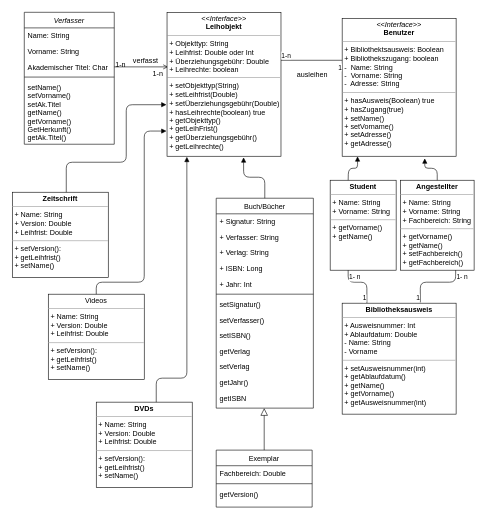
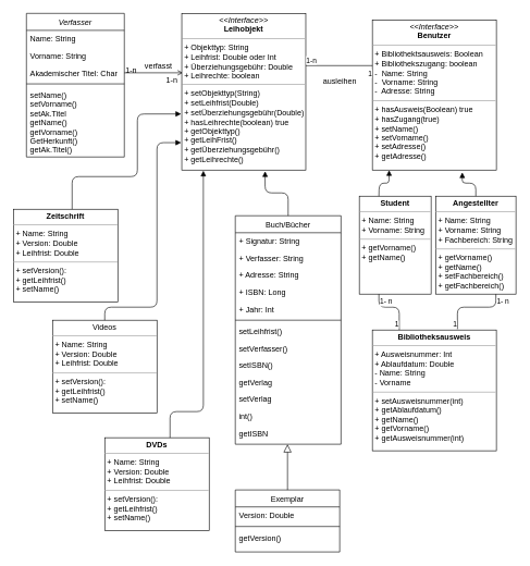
  <mxCell id="0" />
  <mxCell id="1" parent="0" />
  <mxCell id="2" value="Verfasser" style="swimlane;fontStyle=2;align=center;verticalAlign=top;childLayout=stackLayout;horizontal=1;startSize=26;horizontalStack=0;resizeParent=1;resizeLast=0;collapsible=1;marginBottom=0;rounded=0;shadow=0;strokeWidth=1;" parent="1" vertex="1"><mxGeometry x="40" y="20" width="150" height="220" as="geometry"><mxRectangle x="230" y="140" width="160" height="26" as="alternateBounds" /></mxGeometry></mxCell>
  <mxCell id="3" value="Name: String" style="text;align=left;verticalAlign=top;spacingLeft=4;spacingRight=4;overflow=hidden;rotatable=0;points=[[0,0.5],[1,0.5]];portConstraint=eastwest;" parent="2" vertex="1"><mxGeometry y="26" width="150" height="26" as="geometry" /></mxCell>
  <mxCell id="4" value="Vorname: String" style="text;align=left;verticalAlign=top;spacingLeft=4;spacingRight=4;overflow=hidden;rotatable=0;points=[[0,0.5],[1,0.5]];portConstraint=eastwest;rounded=0;shadow=0;html=0;" parent="2" vertex="1"><mxGeometry y="52" width="150" height="26" as="geometry" /></mxCell>
  <mxCell id="5" value="Akademischer Titel: Char" style="text;align=left;verticalAlign=top;spacingLeft=4;spacingRight=4;overflow=hidden;rotatable=0;points=[[0,0.5],[1,0.5]];portConstraint=eastwest;rounded=0;shadow=0;html=0;" parent="2" vertex="1"><mxGeometry y="78" width="150" height="26" as="geometry" /></mxCell>
  <mxCell id="6" value="" style="line;html=1;strokeWidth=1;align=left;verticalAlign=middle;spacingTop=-1;spacingLeft=3;spacingRight=3;rotatable=0;labelPosition=right;points=[];portConstraint=eastwest;" parent="2" vertex="1"><mxGeometry y="104" width="150" height="8" as="geometry" /></mxCell>
  <mxCell id="7" value="setName()&#10;setVorname()&#10;setAk.Titel&#10;getName()&#10;getVorname()&#10;GetHerkunft()&#10;getAk.Titel()&#10;" style="text;align=left;verticalAlign=top;spacingLeft=4;spacingRight=4;overflow=hidden;rotatable=0;points=[[0,0.5],[1,0.5]];portConstraint=eastwest;" parent="2" vertex="1"><mxGeometry y="112" width="150" height="108" as="geometry" /></mxCell>
  <mxCell id="8" value="Exemplar" style="swimlane;fontStyle=0;align=center;verticalAlign=top;childLayout=stackLayout;horizontal=1;startSize=26;horizontalStack=0;resizeParent=1;resizeLast=0;collapsible=1;marginBottom=0;rounded=0;shadow=0;strokeWidth=1;" parent="1" vertex="1"><mxGeometry x="360" y="750" width="160" height="95" as="geometry"><mxRectangle x="340" y="380" width="170" height="26" as="alternateBounds" /></mxGeometry></mxCell>
- <mxCell id="9" value="Fachbereich: Double" style="text;align=left;verticalAlign=top;spacingLeft=4;spacingRight=4;overflow=hidden;rotatable=0;points=[[0,0.5],[1,0.5]];portConstraint=eastwest;" parent="8" vertex="1"><mxGeometry y="26" width="160" height="26" as="geometry" /></mxCell>
+ <mxCell id="9" value="Version: Double" style="text;align=left;verticalAlign=top;spacingLeft=4;spacingRight=4;overflow=hidden;rotatable=0;points=[[0,0.5],[1,0.5]];portConstraint=eastwest;" parent="8" vertex="1"><mxGeometry y="26" width="160" height="26" as="geometry" /></mxCell>
  <mxCell id="10" value="" style="line;html=1;strokeWidth=1;align=left;verticalAlign=middle;spacingTop=-1;spacingLeft=3;spacingRight=3;rotatable=0;labelPosition=right;points=[];portConstraint=eastwest;" vertex="1" parent="8"><mxGeometry y="52" width="160" height="8" as="geometry" /></mxCell>
  <mxCell id="11" value="getVersion()" style="text;align=left;verticalAlign=top;spacingLeft=4;spacingRight=4;overflow=hidden;rotatable=0;points=[[0,0.5],[1,0.5]];portConstraint=eastwest;" vertex="1" parent="8"><mxGeometry y="60" width="160" height="26" as="geometry" /></mxCell>
  <mxCell id="12" value="" style="endArrow=block;endSize=10;endFill=0;shadow=0;strokeWidth=1;rounded=0;edgeStyle=elbowEdgeStyle;elbow=vertical;" parent="1" source="8" edge="1"><mxGeometry width="160" relative="1" as="geometry"><mxPoint x="380" y="713" as="sourcePoint" /><mxPoint x="440" y="680" as="targetPoint" /><Array as="points"><mxPoint x="440" y="680" /><mxPoint x="440" y="690" /><mxPoint x="440" y="710" /><mxPoint x="465" y="720" /><mxPoint x="465" y="730" /></Array></mxGeometry></mxCell>
  <mxCell id="13" value="Buch/Bücher" style="swimlane;fontStyle=0;align=center;verticalAlign=top;childLayout=stackLayout;horizontal=1;startSize=26;horizontalStack=0;resizeParent=1;resizeLast=0;collapsible=1;marginBottom=0;rounded=0;shadow=0;strokeWidth=1;" parent="1" vertex="1"><mxGeometry x="360" y="330" width="162" height="350" as="geometry"><mxRectangle x="550" y="140" width="160" height="26" as="alternateBounds" /></mxGeometry></mxCell>
  <mxCell id="14" value="+ Signatur: String" style="text;align=left;verticalAlign=top;spacingLeft=4;spacingRight=4;overflow=hidden;rotatable=0;points=[[0,0.5],[1,0.5]];portConstraint=eastwest;" parent="13" vertex="1"><mxGeometry y="26" width="162" height="26" as="geometry" /></mxCell>
  <mxCell id="15" value="+ Verfasser: String" style="text;align=left;verticalAlign=top;spacingLeft=4;spacingRight=4;overflow=hidden;rotatable=0;points=[[0,0.5],[1,0.5]];portConstraint=eastwest;rounded=0;shadow=0;html=0;" parent="13" vertex="1"><mxGeometry y="52" width="162" height="26" as="geometry" /></mxCell>
- <mxCell id="16" value="+ Verlag: String" style="text;align=left;verticalAlign=top;spacingLeft=4;spacingRight=4;overflow=hidden;rotatable=0;points=[[0,0.5],[1,0.5]];portConstraint=eastwest;rounded=0;shadow=0;html=0;" parent="13" vertex="1"><mxGeometry y="78" width="162" height="26" as="geometry" /></mxCell>
+ <mxCell id="16" value="+ Adresse: String" style="text;align=left;verticalAlign=top;spacingLeft=4;spacingRight=4;overflow=hidden;rotatable=0;points=[[0,0.5],[1,0.5]];portConstraint=eastwest;rounded=0;shadow=0;html=0;" parent="13" vertex="1"><mxGeometry y="78" width="162" height="26" as="geometry" /></mxCell>
  <mxCell id="17" value="+ ISBN: Long" style="text;align=left;verticalAlign=top;spacingLeft=4;spacingRight=4;overflow=hidden;rotatable=0;points=[[0,0.5],[1,0.5]];portConstraint=eastwest;rounded=0;shadow=0;html=0;" parent="13" vertex="1"><mxGeometry y="104" width="162" height="26" as="geometry" /></mxCell>
  <mxCell id="18" value="+ Jahr: Int" style="text;align=left;verticalAlign=top;spacingLeft=4;spacingRight=4;overflow=hidden;rotatable=0;points=[[0,0.5],[1,0.5]];portConstraint=eastwest;rounded=0;shadow=0;html=0;" parent="13" vertex="1"><mxGeometry y="130" width="162" height="26" as="geometry" /></mxCell>
  <mxCell id="19" value="" style="line;html=1;strokeWidth=1;align=left;verticalAlign=middle;spacingTop=-1;spacingLeft=3;spacingRight=3;rotatable=0;labelPosition=right;points=[];portConstraint=eastwest;" parent="13" vertex="1"><mxGeometry y="156" width="162" height="8" as="geometry" /></mxCell>
- <mxCell id="20" value="setSignatur()" style="text;align=left;verticalAlign=top;spacingLeft=4;spacingRight=4;overflow=hidden;rotatable=0;points=[[0,0.5],[1,0.5]];portConstraint=eastwest;" parent="13" vertex="1"><mxGeometry y="164" width="162" height="26" as="geometry" /></mxCell>
+ <mxCell id="20" value="setLeihfrist()" style="text;align=left;verticalAlign=top;spacingLeft=4;spacingRight=4;overflow=hidden;rotatable=0;points=[[0,0.5],[1,0.5]];portConstraint=eastwest;" parent="13" vertex="1"><mxGeometry y="164" width="162" height="26" as="geometry" /></mxCell>
  <mxCell id="21" value="setVerfasser()" style="text;align=left;verticalAlign=top;spacingLeft=4;spacingRight=4;overflow=hidden;rotatable=0;points=[[0,0.5],[1,0.5]];portConstraint=eastwest;" parent="13" vertex="1"><mxGeometry y="190" width="162" height="26" as="geometry" /></mxCell>
  <mxCell id="22" value="setISBN()" style="text;align=left;verticalAlign=top;spacingLeft=4;spacingRight=4;overflow=hidden;rotatable=0;points=[[0,0.5],[1,0.5]];portConstraint=eastwest;" vertex="1" parent="13"><mxGeometry y="216" width="162" height="26" as="geometry" /></mxCell>
  <mxCell id="23" value="getVerlag" style="text;align=left;verticalAlign=top;spacingLeft=4;spacingRight=4;overflow=hidden;rotatable=0;points=[[0,0.5],[1,0.5]];portConstraint=eastwest;" vertex="1" parent="13"><mxGeometry y="242" width="162" height="26" as="geometry" /></mxCell>
  <mxCell id="24" value="setVerlag" style="text;align=left;verticalAlign=top;spacingLeft=4;spacingRight=4;overflow=hidden;rotatable=0;points=[[0,0.5],[1,0.5]];portConstraint=eastwest;" vertex="1" parent="13"><mxGeometry y="268" width="162" height="26" as="geometry" /></mxCell>
- <mxCell id="25" value="getJahr()" style="text;align=left;verticalAlign=top;spacingLeft=4;spacingRight=4;overflow=hidden;rotatable=0;points=[[0,0.5],[1,0.5]];portConstraint=eastwest;" vertex="1" parent="13"><mxGeometry y="294" width="162" height="26" as="geometry" /></mxCell>
+ <mxCell id="25" value="int()" style="text;align=left;verticalAlign=top;spacingLeft=4;spacingRight=4;overflow=hidden;rotatable=0;points=[[0,0.5],[1,0.5]];portConstraint=eastwest;" vertex="1" parent="13"><mxGeometry y="294" width="162" height="26" as="geometry" /></mxCell>
  <mxCell id="26" value="getISBN" style="text;align=left;verticalAlign=top;spacingLeft=4;spacingRight=4;overflow=hidden;rotatable=0;points=[[0,0.5],[1,0.5]];portConstraint=eastwest;" vertex="1" parent="13"><mxGeometry y="320" width="162" height="26" as="geometry" /></mxCell>
  <mxCell id="27" value="" style="endArrow=open;shadow=0;strokeWidth=1;rounded=0;endFill=1;edgeStyle=elbowEdgeStyle;elbow=vertical;entryX=0.009;entryY=0.381;entryDx=0;entryDy=0;entryPerimeter=0;" parent="1" source="2" target="46" edge="1"><mxGeometry x="0.5" y="41" relative="1" as="geometry"><mxPoint x="200" y="92" as="sourcePoint" /><mxPoint x="389" y="390" as="targetPoint" /><mxPoint x="-40" y="32" as="offset" /><Array as="points"><mxPoint x="260" y="111" /><mxPoint x="260" y="90" /></Array></mxGeometry></mxCell>
  <mxCell id="28" value="1-n" style="resizable=0;align=left;verticalAlign=bottom;labelBackgroundColor=none;fontSize=12;" parent="27" connectable="0" vertex="1"><mxGeometry x="-1" relative="1" as="geometry"><mxPoint y="4" as="offset" /></mxGeometry></mxCell>
  <mxCell id="29" value="1-n" style="resizable=0;align=right;verticalAlign=bottom;labelBackgroundColor=none;fontSize=12;" parent="27" connectable="0" vertex="1"><mxGeometry x="1" relative="1" as="geometry"><mxPoint x="-7" y="19" as="offset" /></mxGeometry></mxCell>
  <mxCell id="30" value="verfasst" style="text;html=1;resizable=0;points=[];;align=center;verticalAlign=middle;labelBackgroundColor=none;rounded=0;shadow=0;strokeWidth=1;fontSize=12;" parent="27" vertex="1" connectable="0"><mxGeometry x="0.5" y="49" relative="1" as="geometry"><mxPoint x="-17" y="38" as="offset" /></mxGeometry></mxCell>
  <mxCell id="31" value="&lt;p style=&quot;margin: 0px ; margin-top: 4px ; text-align: center&quot;&gt;&lt;i&gt;&amp;lt;&amp;lt;Interface&amp;gt;&amp;gt;&lt;/i&gt;&lt;br&gt;&lt;b&gt;Benutzer&lt;/b&gt;&lt;/p&gt;&lt;hr size=&quot;1&quot;&gt;&lt;p style=&quot;margin: 0px ; margin-left: 4px&quot;&gt;+ Bibliothektsausweis: Boolean&lt;br&gt;+ Bibliothekszugang: boolean&lt;/p&gt;&lt;p style=&quot;margin: 0px ; margin-left: 4px&quot;&gt;-&amp;nbsp; Name: String&lt;/p&gt;&lt;p style=&quot;margin: 0px ; margin-left: 4px&quot;&gt;-&amp;nbsp; Vorname: String&lt;/p&gt;&lt;p style=&quot;margin: 0px ; margin-left: 4px&quot;&gt;-&amp;nbsp; Adresse: String&lt;br&gt;&lt;/p&gt;&lt;hr size=&quot;1&quot;&gt;&lt;p style=&quot;margin: 0px ; margin-left: 4px&quot;&gt;+ hasAusweis(Boolean) true&lt;br&gt;+ hasZugang(true)&lt;/p&gt;&lt;p style=&quot;margin: 0px ; margin-left: 4px&quot;&gt;+ setName()&lt;/p&gt;&lt;p style=&quot;margin: 0px ; margin-left: 4px&quot;&gt;+ setVorname()&lt;/p&gt;&lt;p style=&quot;margin: 0px ; margin-left: 4px&quot;&gt;+ setAdresse()&lt;/p&gt;&lt;p style=&quot;margin: 0px ; margin-left: 4px&quot;&gt;+ getAdresse()&lt;br&gt;&lt;/p&gt;" style="verticalAlign=top;align=left;overflow=fill;fontSize=12;fontFamily=Helvetica;html=1;" vertex="1" parent="1"><mxGeometry x="570" y="30" width="190" height="230" as="geometry" /></mxCell>
  <mxCell id="32" value="&lt;p style=&quot;margin: 0px ; margin-top: 4px ; text-align: center&quot;&gt;&lt;b&gt;Bibliotheksausweis&lt;/b&gt;&lt;/p&gt;&lt;hr size=&quot;1&quot;&gt;&lt;p style=&quot;margin: 0px ; margin-left: 4px&quot;&gt;+ Ausweisnummer: Int&lt;/p&gt;&lt;p style=&quot;margin: 0px ; margin-left: 4px&quot;&gt;+ Ablaufdatum: Double&lt;/p&gt;&lt;p style=&quot;margin: 0px ; margin-left: 4px&quot;&gt;- Name: String&lt;/p&gt;&lt;p style=&quot;margin: 0px ; margin-left: 4px&quot;&gt;- Vorname&lt;br&gt;&lt;/p&gt;&lt;hr size=&quot;1&quot;&gt;&lt;p style=&quot;margin: 0px ; margin-left: 4px&quot;&gt;+ setAusweisnummer(int)&lt;/p&gt;&lt;p style=&quot;margin: 0px ; margin-left: 4px&quot;&gt;+ getAblaufdatum()&lt;/p&gt;&lt;p style=&quot;margin: 0px ; margin-left: 4px&quot;&gt;+ getName()&lt;/p&gt;&lt;p style=&quot;margin: 0px ; margin-left: 4px&quot;&gt;+ getVorname()&lt;/p&gt;&lt;p style=&quot;margin: 0px ; margin-left: 4px&quot;&gt;+ getAusweisnummer(int)&lt;/p&gt;" style="verticalAlign=top;align=left;overflow=fill;fontSize=12;fontFamily=Helvetica;html=1;" vertex="1" parent="1"><mxGeometry x="570" y="505" width="190" height="185" as="geometry" /></mxCell>
  <mxCell id="33" value="" style="endArrow=none;html=1;edgeStyle=orthogonalEdgeStyle;" edge="1" parent="1"><mxGeometry relative="1" as="geometry"><mxPoint x="460" y="100" as="sourcePoint" /><mxPoint x="570" y="100" as="targetPoint" /></mxGeometry></mxCell>
  <mxCell id="34" value="1" style="edgeLabel;resizable=0;html=1;align=right;verticalAlign=bottom;" connectable="0" vertex="1" parent="33"><mxGeometry x="1" relative="1" as="geometry"><mxPoint y="20" as="offset" /></mxGeometry></mxCell>
  <mxCell id="35" value="ausleihen" style="text;html=1;resizable=0;autosize=1;align=center;verticalAlign=middle;points=[];fillColor=none;strokeColor=none;rounded=0;" vertex="1" parent="1"><mxGeometry x="485" y="115" width="70" height="20" as="geometry" /></mxCell>
  <mxCell id="36" value="&lt;p style=&quot;margin: 0px ; margin-top: 4px ; text-align: center&quot;&gt;&lt;b&gt;Student&lt;/b&gt;&lt;/p&gt;&lt;hr size=&quot;1&quot;&gt;&lt;p style=&quot;margin: 0px ; margin-left: 4px&quot;&gt;+ Name: String&lt;/p&gt;&lt;p style=&quot;margin: 0px ; margin-left: 4px&quot;&gt;+ Vorname: String&lt;br&gt;&lt;/p&gt;&lt;hr size=&quot;1&quot;&gt;&lt;p style=&quot;margin: 0px ; margin-left: 4px&quot;&gt;+ getVorname()&lt;/p&gt;&lt;p style=&quot;margin: 0px ; margin-left: 4px&quot;&gt;+ getName()&lt;br&gt;&lt;/p&gt;" style="verticalAlign=top;align=left;overflow=fill;fontSize=12;fontFamily=Helvetica;html=1;" vertex="1" parent="1"><mxGeometry x="550" y="300" width="110" height="150" as="geometry" /></mxCell>
  <mxCell id="37" value="" style="endArrow=block;endFill=1;html=1;edgeStyle=orthogonalEdgeStyle;align=left;verticalAlign=top;entryX=0.135;entryY=1.001;entryDx=0;entryDy=0;entryPerimeter=0;" edge="1" parent="1" target="31"><mxGeometry x="0.287" y="-17" relative="1" as="geometry"><mxPoint x="580" y="300" as="sourcePoint" /><mxPoint x="740" y="300" as="targetPoint" /><mxPoint x="-3" y="10" as="offset" /></mxGeometry></mxCell>
  <mxCell id="38" value="&lt;p style=&quot;margin: 0px ; margin-top: 4px ; text-align: center&quot;&gt;&lt;b&gt;Angestellter&lt;/b&gt;&lt;/p&gt;&lt;hr size=&quot;1&quot;&gt;&lt;p style=&quot;margin: 0px ; margin-left: 4px&quot;&gt;+ Name: String&lt;/p&gt;&lt;p style=&quot;margin: 0px ; margin-left: 4px&quot;&gt;+ Vorname: String&lt;/p&gt;&lt;p style=&quot;margin: 0px ; margin-left: 4px&quot;&gt;+ Fachbereich: String&lt;br&gt;&lt;/p&gt;&lt;hr size=&quot;1&quot;&gt;&lt;p style=&quot;margin: 0px ; margin-left: 4px&quot;&gt;+ getVorname()&lt;/p&gt;&lt;p style=&quot;margin: 0px ; margin-left: 4px&quot;&gt;+ getName()&lt;/p&gt;&lt;p style=&quot;margin: 0px ; margin-left: 4px&quot;&gt;+ setFachbereich()&lt;/p&gt;&lt;p style=&quot;margin: 0px ; margin-left: 4px&quot;&gt;+ getFachbereich()&lt;br&gt;&lt;/p&gt;" style="verticalAlign=top;align=left;overflow=fill;fontSize=12;fontFamily=Helvetica;html=1;" vertex="1" parent="1"><mxGeometry x="667" y="300" width="123" height="150" as="geometry" /></mxCell>
  <mxCell id="39" value="" style="endArrow=none;html=1;edgeStyle=orthogonalEdgeStyle;entryX=0.217;entryY=-0.001;entryDx=0;entryDy=0;entryPerimeter=0;" edge="1" parent="1" source="36" target="32"><mxGeometry relative="1" as="geometry"><mxPoint x="560" y="420" as="sourcePoint" /><mxPoint x="690" y="460" as="targetPoint" /><Array as="points"><mxPoint x="580" y="470" /><mxPoint x="611" y="470" /></Array></mxGeometry></mxCell>
  <mxCell id="40" value="1- n" style="edgeLabel;resizable=0;html=1;align=left;verticalAlign=bottom;" connectable="0" vertex="1" parent="39"><mxGeometry x="-1" relative="1" as="geometry"><mxPoint y="20" as="offset" /></mxGeometry></mxCell>
  <mxCell id="41" value="1" style="edgeLabel;resizable=0;html=1;align=right;verticalAlign=bottom;" connectable="0" vertex="1" parent="39"><mxGeometry x="1" relative="1" as="geometry" /></mxCell>
  <mxCell id="42" value="" style="endArrow=none;html=1;edgeStyle=orthogonalEdgeStyle;exitX=0.75;exitY=1;exitDx=0;exitDy=0;entryX=0.686;entryY=-0.007;entryDx=0;entryDy=0;entryPerimeter=0;" edge="1" parent="1" source="38" target="32"><mxGeometry relative="1" as="geometry"><mxPoint x="590" y="420" as="sourcePoint" /><mxPoint x="700" y="500" as="targetPoint" /><Array as="points"><mxPoint x="759" y="470" /><mxPoint x="700" y="470" /></Array></mxGeometry></mxCell>
  <mxCell id="43" value="1- n" style="edgeLabel;resizable=0;html=1;align=left;verticalAlign=bottom;" connectable="0" vertex="1" parent="42"><mxGeometry x="-1" relative="1" as="geometry"><mxPoint y="20" as="offset" /></mxGeometry></mxCell>
  <mxCell id="44" value="1" style="edgeLabel;resizable=0;html=1;align=right;verticalAlign=bottom;" connectable="0" vertex="1" parent="42"><mxGeometry x="1" relative="1" as="geometry" /></mxCell>
  <mxCell id="45" value="" style="endArrow=block;endFill=1;html=1;edgeStyle=orthogonalEdgeStyle;align=left;verticalAlign=top;entryX=0.725;entryY=1.016;entryDx=0;entryDy=0;entryPerimeter=0;" edge="1" parent="1" source="38" target="31"><mxGeometry x="-0.47" y="-16" relative="1" as="geometry"><mxPoint x="747" y="140" as="sourcePoint" /><mxPoint x="747" y="140" as="targetPoint" /><mxPoint x="13" y="6" as="offset" /></mxGeometry></mxCell>
  <mxCell id="46" value="&lt;p style=&quot;margin: 0px ; margin-top: 4px ; text-align: center&quot;&gt;&lt;i&gt;&amp;lt;&amp;lt;Interface&amp;gt;&amp;gt;&lt;/i&gt;&lt;br&gt;&lt;b&gt;Leihobjekt&lt;/b&gt;&lt;/p&gt;&lt;hr size=&quot;1&quot;&gt;&lt;p style=&quot;margin: 0px ; margin-left: 4px&quot;&gt;+ Objekttyp: String&lt;br&gt;+ Leihfrist: Double oder Int&lt;/p&gt;&lt;p style=&quot;margin: 0px ; margin-left: 4px&quot;&gt;+ Überziehungsgebühr: Double&lt;/p&gt;&lt;p style=&quot;margin: 0px ; margin-left: 4px&quot;&gt;+ Leihrechte: boolean&lt;br&gt;&lt;/p&gt;&lt;hr size=&quot;1&quot;&gt;&lt;p style=&quot;margin: 0px ; margin-left: 4px&quot;&gt;+ setObjekttyp(String)&lt;br&gt;+ setLeihfrist(Double)&lt;/p&gt;&lt;p style=&quot;margin: 0px ; margin-left: 4px&quot;&gt;+ setÜberziehungsgebühr(Double)&lt;/p&gt;&lt;p style=&quot;margin: 0px ; margin-left: 4px&quot;&gt;+ hasLeihrechte(boolean) true&lt;/p&gt;&lt;p style=&quot;margin: 0px ; margin-left: 4px&quot;&gt;+ getObjekttyp()&lt;/p&gt;&lt;p style=&quot;margin: 0px ; margin-left: 4px&quot;&gt;+ getLeihFrist()&lt;/p&gt;&lt;p style=&quot;margin: 0px ; margin-left: 4px&quot;&gt;+ getÜberziehungsgebühr()&lt;/p&gt;&lt;p style=&quot;margin: 0px ; margin-left: 4px&quot;&gt;+ getLeihrechte()&lt;br&gt;&lt;/p&gt;" style="verticalAlign=top;align=left;overflow=fill;fontSize=12;fontFamily=Helvetica;html=1;" vertex="1" parent="1"><mxGeometry x="278" y="20" width="190" height="240" as="geometry" /></mxCell>
  <mxCell id="47" value="1-n" style="edgeLabel;resizable=0;html=1;align=right;verticalAlign=bottom;" connectable="0" vertex="1" parent="1"><mxGeometry x="485" y="100" as="geometry" /></mxCell>
  <mxCell id="48" value="" style="endArrow=block;endFill=1;html=1;edgeStyle=orthogonalEdgeStyle;align=left;verticalAlign=top;entryX=0.672;entryY=1.008;entryDx=0;entryDy=0;entryPerimeter=0;exitX=0.5;exitY=0;exitDx=0;exitDy=0;" edge="1" parent="1" source="13" target="46"><mxGeometry x="-0.613" y="-39" relative="1" as="geometry"><mxPoint x="240" y="290" as="sourcePoint" /><mxPoint x="400" y="290" as="targetPoint" /><mxPoint as="offset" /></mxGeometry></mxCell>
  <mxCell id="49" value="&lt;p style=&quot;margin: 0px ; margin-top: 4px ; text-align: center&quot;&gt;&lt;b&gt;Zeitschrift&lt;/b&gt;&lt;/p&gt;&lt;hr size=&quot;1&quot;&gt;&lt;p style=&quot;margin: 0px ; margin-left: 4px&quot;&gt;+ Name: String&lt;/p&gt;&lt;p style=&quot;margin: 0px ; margin-left: 4px&quot;&gt;+ Version: Double&lt;/p&gt;&lt;p style=&quot;margin: 0px ; margin-left: 4px&quot;&gt;+ Leihfrist: Double&lt;/p&gt;&lt;hr size=&quot;1&quot;&gt;&lt;p style=&quot;margin: 0px ; margin-left: 4px&quot;&gt;+ setVersion(): &lt;br&gt;&lt;/p&gt;&lt;p style=&quot;margin: 0px ; margin-left: 4px&quot;&gt;+ getLeihfrist() &lt;br&gt;&lt;/p&gt;&lt;p style=&quot;margin: 0px ; margin-left: 4px&quot;&gt;+ setName()&lt;br&gt;&lt;/p&gt;" style="verticalAlign=top;align=left;overflow=fill;fontSize=12;fontFamily=Helvetica;html=1;" vertex="1" parent="1"><mxGeometry x="20" y="320" width="160" height="142" as="geometry" /></mxCell>
  <mxCell id="50" value="&lt;p style=&quot;margin: 0px ; margin-top: 4px ; text-align: center&quot;&gt;Videos&lt;/p&gt;&lt;hr size=&quot;1&quot;&gt;&lt;p style=&quot;margin: 0px ; margin-left: 4px&quot;&gt;+ Name: String&lt;/p&gt;&lt;p style=&quot;margin: 0px ; margin-left: 4px&quot;&gt;+ Version: Double&lt;/p&gt;&lt;p style=&quot;margin: 0px ; margin-left: 4px&quot;&gt;+ Leihfrist: Double&lt;/p&gt;&lt;hr size=&quot;1&quot;&gt;&lt;p style=&quot;margin: 0px ; margin-left: 4px&quot;&gt;+ setVersion(): &lt;br&gt;&lt;/p&gt;&lt;p style=&quot;margin: 0px ; margin-left: 4px&quot;&gt;+ getLeihfrist() &lt;br&gt;&lt;/p&gt;&lt;p style=&quot;margin: 0px ; margin-left: 4px&quot;&gt;+ setName()&lt;br&gt;&lt;/p&gt;" style="verticalAlign=top;align=left;overflow=fill;fontSize=12;fontFamily=Helvetica;html=1;" vertex="1" parent="1"><mxGeometry x="80" y="490" width="160" height="142" as="geometry" /></mxCell>
  <mxCell id="51" value="&lt;p style=&quot;margin: 0px ; margin-top: 4px ; text-align: center&quot;&gt;&lt;b&gt;DVDs&lt;/b&gt;&lt;/p&gt;&lt;hr size=&quot;1&quot;&gt;&lt;p style=&quot;margin: 0px ; margin-left: 4px&quot;&gt;+ Name: String&lt;/p&gt;&lt;p style=&quot;margin: 0px ; margin-left: 4px&quot;&gt;+ Version: Double&lt;/p&gt;&lt;p style=&quot;margin: 0px ; margin-left: 4px&quot;&gt;+ Leihfrist: Double&lt;/p&gt;&lt;hr size=&quot;1&quot;&gt;&lt;p style=&quot;margin: 0px ; margin-left: 4px&quot;&gt;+ setVersion(): &lt;br&gt;&lt;/p&gt;&lt;p style=&quot;margin: 0px ; margin-left: 4px&quot;&gt;+ getLeihfrist() &lt;br&gt;&lt;/p&gt;&lt;p style=&quot;margin: 0px ; margin-left: 4px&quot;&gt;+ setName()&lt;br&gt;&lt;/p&gt;" style="verticalAlign=top;align=left;overflow=fill;fontSize=12;fontFamily=Helvetica;html=1;" vertex="1" parent="1"><mxGeometry x="160" y="670" width="160" height="142" as="geometry" /></mxCell>
  <mxCell id="52" value="" style="endArrow=block;endFill=1;html=1;edgeStyle=orthogonalEdgeStyle;align=left;verticalAlign=top;entryX=-0.005;entryY=0.642;entryDx=0;entryDy=0;entryPerimeter=0;" edge="1" parent="1" target="46"><mxGeometry x="-0.425" y="-30" relative="1" as="geometry"><mxPoint x="110" y="320" as="sourcePoint" /><mxPoint x="270" y="320" as="targetPoint" /><Array as="points"><mxPoint x="110" y="270" /><mxPoint x="210" y="270" /><mxPoint x="210" y="174" /></Array><mxPoint as="offset" /></mxGeometry></mxCell>
  <mxCell id="53" value="" style="endArrow=block;endFill=1;html=1;edgeStyle=orthogonalEdgeStyle;align=left;verticalAlign=top;entryX=-0.005;entryY=0.825;entryDx=0;entryDy=0;entryPerimeter=0;" edge="1" parent="1" target="46"><mxGeometry x="-0.486" y="-22" relative="1" as="geometry"><mxPoint x="160" y="490" as="sourcePoint" /><mxPoint x="320" y="490" as="targetPoint" /><Array as="points"><mxPoint x="160" y="470" /><mxPoint x="240" y="470" /><mxPoint x="240" y="218" /></Array><mxPoint x="-2" y="10" as="offset" /></mxGeometry></mxCell>
  <mxCell id="54" value="" style="endArrow=block;endFill=1;html=1;edgeStyle=orthogonalEdgeStyle;align=left;verticalAlign=top;entryX=0.174;entryY=1.004;entryDx=0;entryDy=0;entryPerimeter=0;" edge="1" parent="1" target="46"><mxGeometry x="-0.652" y="-10" relative="1" as="geometry"><mxPoint x="260" y="670" as="sourcePoint" /><mxPoint x="420" y="670" as="targetPoint" /><Array as="points"><mxPoint x="260" y="630" /><mxPoint x="311" y="630" /></Array><mxPoint as="offset" /></mxGeometry></mxCell>
